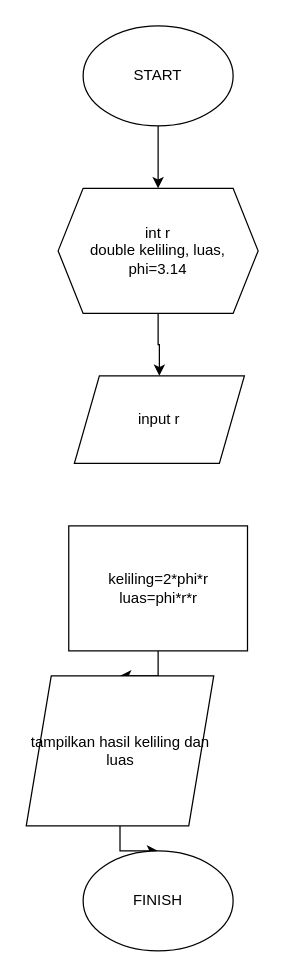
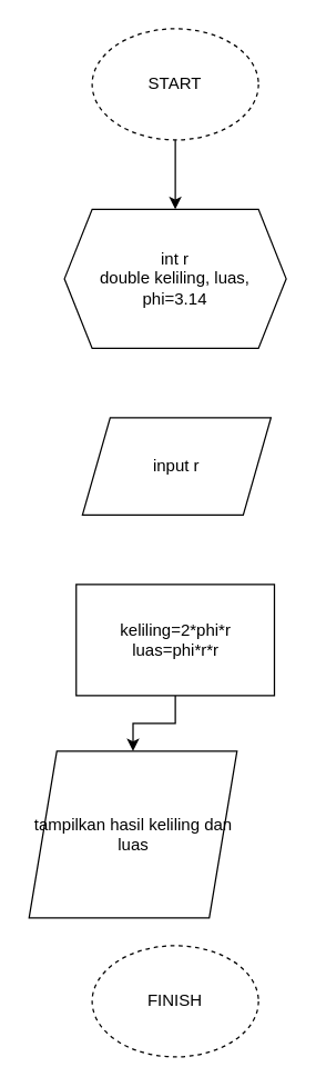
  <mxCell id="0" />
  <mxCell id="1" parent="0" />
  <mxCell id="2" style="edgeStyle=orthogonalEdgeStyle;rounded=0;orthogonalLoop=1;jettySize=auto;html=1;" edge="1" parent="1" source="3"><mxGeometry relative="1" as="geometry"><mxPoint x="126" y="150" as="targetPoint" /></mxGeometry></mxCell>
- <mxCell id="3" value="START" style="ellipse;whiteSpace=wrap;html=1;" vertex="1" parent="1"><mxGeometry x="66" y="20" width="120" height="80" as="geometry" /></mxCell>
- <mxCell id="4" style="edgeStyle=orthogonalEdgeStyle;rounded=0;orthogonalLoop=1;jettySize=auto;html=1;" edge="1" parent="1" source="5" target="6"><mxGeometry relative="1" as="geometry"><mxPoint x="126" y="300" as="targetPoint" /></mxGeometry></mxCell>
+ <mxCell id="3" value="START" style="ellipse;whiteSpace=wrap;html=1;dashed=1;" vertex="1" parent="1"><mxGeometry x="66" y="20" width="120" height="80" as="geometry" /></mxCell>
  <mxCell id="5" value="int r&lt;br&gt;double keliling, luas, &lt;br&gt;phi=3.14" style="shape=hexagon;perimeter=hexagonPerimeter2;whiteSpace=wrap;html=1;fixedSize=1;" vertex="1" parent="1"><mxGeometry x="46" y="150" width="160" height="100" as="geometry" /></mxCell>
  <mxCell id="6" value="input r" style="shape=parallelogram;perimeter=parallelogramPerimeter;whiteSpace=wrap;html=1;fixedSize=1;" vertex="1" parent="1"><mxGeometry x="59" y="300" width="136" height="70" as="geometry" /></mxCell>
  <mxCell id="7" style="edgeStyle=orthogonalEdgeStyle;rounded=0;orthogonalLoop=1;jettySize=auto;html=1;entryX=0.5;entryY=0;entryDx=0;entryDy=0;" edge="1" parent="1" source="8" target="10"><mxGeometry relative="1" as="geometry" /></mxCell>
- <mxCell id="8" value="keliling=2*phi*r&lt;br&gt;luas=phi*r*r" style="rounded=0;whiteSpace=wrap;html=1;" vertex="1" parent="1"><mxGeometry x="54.5" y="420" width="143" height="100" as="geometry" /></mxCell>
- <mxCell id="9" style="edgeStyle=orthogonalEdgeStyle;rounded=0;orthogonalLoop=1;jettySize=auto;html=1;" edge="1" parent="1" source="10" target="11"><mxGeometry relative="1" as="geometry"><mxPoint x="126" y="680" as="targetPoint" /></mxGeometry></mxCell>
+ <mxCell id="8" value="keliling=2*phi*r&lt;br&gt;luas=phi*r*r" style="rounded=0;whiteSpace=wrap;html=1;" vertex="1" parent="1"><mxGeometry x="54.5" y="420" width="143" height="80" as="geometry" /></mxCell>
  <mxCell id="10" value="tampilkan hasil keliling dan luas" style="shape=parallelogram;perimeter=parallelogramPerimeter;whiteSpace=wrap;html=1;fixedSize=1;" vertex="1" parent="1"><mxGeometry x="20.5" y="540" width="150" height="120" as="geometry" /></mxCell>
- <mxCell id="11" value="FINISH" style="ellipse;whiteSpace=wrap;html=1;" vertex="1" parent="1"><mxGeometry x="66" y="680" width="120" height="80" as="geometry" /></mxCell>
+ <mxCell id="11" value="FINISH" style="ellipse;whiteSpace=wrap;html=1;dashed=1;" vertex="1" parent="1"><mxGeometry x="66" y="680" width="120" height="80" as="geometry" /></mxCell>
